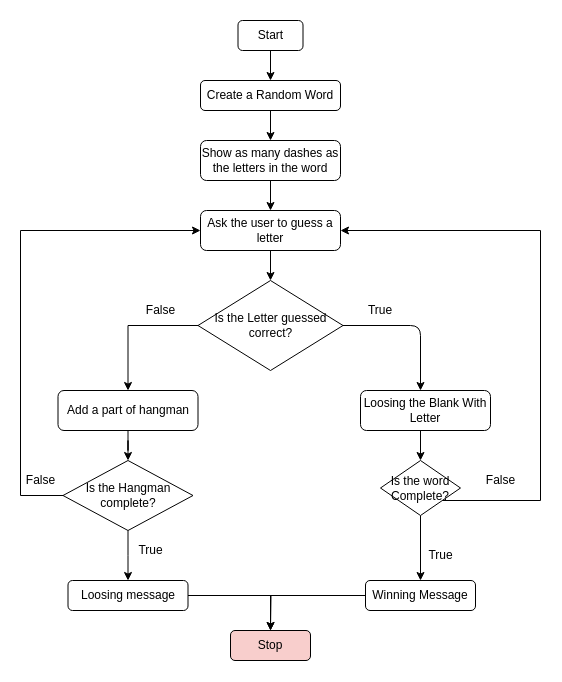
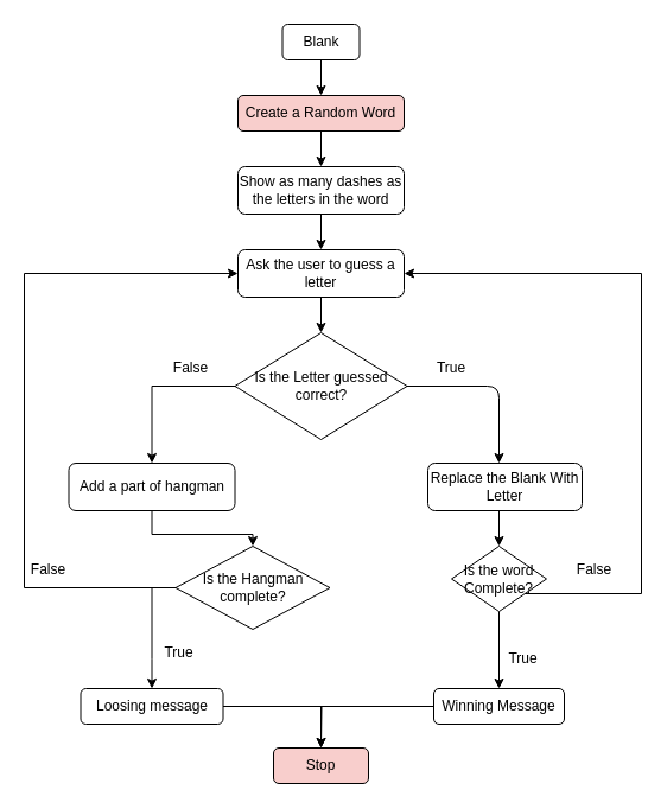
  <mxCell id="0" />
  <mxCell id="1" parent="0" />
  <mxCell id="2" value="" style="edgeStyle=orthogonalEdgeStyle;rounded=0;orthogonalLoop=1;jettySize=auto;html=1;entryX=0.5;entryY=0;entryDx=0;entryDy=0;exitX=0;exitY=0.5;exitDx=0;exitDy=0;" edge="1" parent="1" source="3" target="26"><mxGeometry relative="1" as="geometry"><mxPoint x="107.5" y="350" as="targetPoint" /><Array as="points"><mxPoint x="128" y="325" /></Array></mxGeometry></mxCell>
  <mxCell id="3" value="&lt;span&gt;Is the Letter guessed correct?&lt;/span&gt;" style="rhombus;whiteSpace=wrap;html=1;" vertex="1" parent="1"><mxGeometry x="197.5" y="280" width="145" height="90" as="geometry" /></mxCell>
  <mxCell id="4" value="" style="endArrow=classic;html=1;exitX=1;exitY=0.5;exitDx=0;exitDy=0;" edge="1" parent="1" source="3"><mxGeometry width="50" height="50" relative="1" as="geometry"><mxPoint x="260" y="490" as="sourcePoint" /><mxPoint x="420" y="390" as="targetPoint" /><Array as="points"><mxPoint x="420" y="325" /></Array></mxGeometry></mxCell>
  <mxCell id="5" value="" style="endArrow=classic;html=1;entryX=0.5;entryY=0;entryDx=0;entryDy=0;exitX=0.5;exitY=1;exitDx=0;exitDy=0;" edge="1" parent="1" source="14" target="3"><mxGeometry width="50" height="50" relative="1" as="geometry"><mxPoint x="260" y="270" as="sourcePoint" /><mxPoint x="290" y="70" as="targetPoint" /></mxGeometry></mxCell>
  <mxCell id="6" value="True" style="text;html=1;strokeColor=none;fillColor=none;align=center;verticalAlign=middle;whiteSpace=wrap;rounded=0;" vertex="1" parent="1"><mxGeometry x="360" y="300" width="40" height="20" as="geometry" /></mxCell>
  <mxCell id="7" value="Stop" style="rounded=1;whiteSpace=wrap;html=1;fillColor=#f8cecc;" vertex="1" parent="1"><mxGeometry x="230" y="630" width="80" height="30" as="geometry" /></mxCell>
  <mxCell id="8" style="edgeStyle=orthogonalEdgeStyle;rounded=0;orthogonalLoop=1;jettySize=auto;html=1;entryX=0.5;entryY=0;entryDx=0;entryDy=0;" edge="1" parent="1" source="9" target="11"><mxGeometry relative="1" as="geometry" /></mxCell>
- <mxCell id="9" value="&lt;span&gt;Start&lt;/span&gt;" style="rounded=1;whiteSpace=wrap;html=1;" vertex="1" parent="1"><mxGeometry x="237.5" y="20" width="65" height="30" as="geometry" /></mxCell>
+ <mxCell id="9" value="&lt;span&gt;Blank&lt;/span&gt;" style="rounded=1;whiteSpace=wrap;html=1;" vertex="1" parent="1"><mxGeometry x="237.5" y="20" width="65" height="30" as="geometry" /></mxCell>
  <mxCell id="10" style="edgeStyle=orthogonalEdgeStyle;rounded=0;orthogonalLoop=1;jettySize=auto;html=1;entryX=0.5;entryY=0;entryDx=0;entryDy=0;" edge="1" parent="1" source="11" target="13"><mxGeometry relative="1" as="geometry" /></mxCell>
- <mxCell id="11" value="Create a Random Word" style="rounded=1;whiteSpace=wrap;html=1;" vertex="1" parent="1"><mxGeometry x="200" y="80" width="140" height="30" as="geometry" /></mxCell>
+ <mxCell id="11" value="Create a Random Word" style="rounded=1;whiteSpace=wrap;html=1;fillColor=#f8cecc;" vertex="1" parent="1"><mxGeometry x="200" y="80" width="140" height="30" as="geometry" /></mxCell>
  <mxCell id="12" style="edgeStyle=orthogonalEdgeStyle;rounded=0;orthogonalLoop=1;jettySize=auto;html=1;entryX=0.5;entryY=0;entryDx=0;entryDy=0;" edge="1" parent="1" source="13" target="14"><mxGeometry relative="1" as="geometry" /></mxCell>
  <mxCell id="13" value="Show as many dashes as the letters in the word" style="rounded=1;whiteSpace=wrap;html=1;" vertex="1" parent="1"><mxGeometry x="200" y="140" width="140" height="40" as="geometry" /></mxCell>
  <mxCell id="14" value="Ask the user to guess a letter" style="rounded=1;whiteSpace=wrap;html=1;" vertex="1" parent="1"><mxGeometry x="200" y="210" width="140" height="40" as="geometry" /></mxCell>
  <mxCell id="15" style="edgeStyle=orthogonalEdgeStyle;rounded=0;orthogonalLoop=1;jettySize=auto;html=1;entryX=0.5;entryY=0;entryDx=0;entryDy=0;exitX=0.5;exitY=1;exitDx=0;exitDy=0;" edge="1" parent="1" source="16" target="19"><mxGeometry relative="1" as="geometry"><mxPoint x="420" y="460" as="targetPoint" /></mxGeometry></mxCell>
- <mxCell id="16" value="Loosing the Blank With Letter" style="rounded=1;whiteSpace=wrap;html=1;" vertex="1" parent="1"><mxGeometry x="360" y="390" width="130" height="40" as="geometry" /></mxCell>
+ <mxCell id="16" value="Replace the Blank With Letter" style="rounded=1;whiteSpace=wrap;html=1;" vertex="1" parent="1"><mxGeometry x="360" y="390" width="130" height="40" as="geometry" /></mxCell>
  <mxCell id="17" style="edgeStyle=orthogonalEdgeStyle;rounded=0;orthogonalLoop=1;jettySize=auto;html=1;entryX=1;entryY=0.5;entryDx=0;entryDy=0;" edge="1" parent="1" source="19" target="14"><mxGeometry relative="1" as="geometry"><mxPoint x="640" y="250" as="targetPoint" /><Array as="points"><mxPoint x="540" y="500" /><mxPoint x="540" y="230" /></Array></mxGeometry></mxCell>
  <mxCell id="18" style="edgeStyle=orthogonalEdgeStyle;rounded=0;orthogonalLoop=1;jettySize=auto;html=1;" edge="1" parent="1" source="19"><mxGeometry relative="1" as="geometry"><mxPoint x="420" y="580" as="targetPoint" /></mxGeometry></mxCell>
  <mxCell id="19" value="Is the word Complete?" style="rhombus;whiteSpace=wrap;html=1;" vertex="1" parent="1"><mxGeometry x="380" y="460" width="80" height="55" as="geometry" /></mxCell>
  <mxCell id="20" value="False" style="text;html=1;align=center;verticalAlign=middle;resizable=0;points=[];autosize=1;strokeColor=none;" vertex="1" parent="1"><mxGeometry x="480" y="470" width="40" height="20" as="geometry" /></mxCell>
  <mxCell id="21" value="True" style="text;html=1;align=center;verticalAlign=middle;resizable=0;points=[];autosize=1;strokeColor=none;" vertex="1" parent="1"><mxGeometry x="420" y="545" width="40" height="20" as="geometry" /></mxCell>
  <mxCell id="22" style="edgeStyle=orthogonalEdgeStyle;rounded=0;orthogonalLoop=1;jettySize=auto;html=1;" edge="1" parent="1" source="23" target="7"><mxGeometry relative="1" as="geometry" /></mxCell>
  <mxCell id="23" value="Winning Message" style="rounded=1;whiteSpace=wrap;html=1;" vertex="1" parent="1"><mxGeometry x="365" y="580" width="110" height="30" as="geometry" /></mxCell>
  <mxCell id="24" value="False" style="text;html=1;align=center;verticalAlign=middle;resizable=0;points=[];autosize=1;strokeColor=none;" vertex="1" parent="1"><mxGeometry x="140" y="300" width="40" height="20" as="geometry" /></mxCell>
  <mxCell id="25" style="edgeStyle=orthogonalEdgeStyle;rounded=0;orthogonalLoop=1;jettySize=auto;html=1;entryX=0.5;entryY=0;entryDx=0;entryDy=0;" edge="1" parent="1" source="26" target="29"><mxGeometry relative="1" as="geometry"><mxPoint x="127.5" y="460" as="targetPoint" /></mxGeometry></mxCell>
  <mxCell id="26" value="Add a part of hangman" style="rounded=1;whiteSpace=wrap;html=1;" vertex="1" parent="1"><mxGeometry x="57.5" y="390" width="140" height="40" as="geometry" /></mxCell>
  <mxCell id="27" style="edgeStyle=orthogonalEdgeStyle;rounded=0;orthogonalLoop=1;jettySize=auto;html=1;" edge="1" parent="1" source="29"><mxGeometry relative="1" as="geometry"><mxPoint x="127.5" y="580" as="targetPoint" /></mxGeometry></mxCell>
  <mxCell id="28" style="edgeStyle=orthogonalEdgeStyle;rounded=0;orthogonalLoop=1;jettySize=auto;html=1;entryX=0;entryY=0.5;entryDx=0;entryDy=0;" edge="1" parent="1" source="29" target="14"><mxGeometry relative="1" as="geometry"><Array as="points"><mxPoint x="20" y="495" /><mxPoint x="20" y="230" /></Array></mxGeometry></mxCell>
- <mxCell id="29" value="Is the Hangman complete?" style="rhombus;whiteSpace=wrap;html=1;" vertex="1" parent="1"><mxGeometry x="62.5" y="460" width="130" height="70" as="geometry" /></mxCell>
+ <mxCell id="29" value="Is the Hangman complete?" style="rhombus;whiteSpace=wrap;html=1;" vertex="1" parent="1"><mxGeometry x="147.5" y="460" width="130" height="70" as="geometry" /></mxCell>
  <mxCell id="30" style="edgeStyle=orthogonalEdgeStyle;rounded=0;orthogonalLoop=1;jettySize=auto;html=1;" edge="1" parent="1" source="31"><mxGeometry relative="1" as="geometry"><mxPoint x="270" y="630" as="targetPoint" /></mxGeometry></mxCell>
  <mxCell id="31" value="Loosing message" style="rounded=1;whiteSpace=wrap;html=1;" vertex="1" parent="1"><mxGeometry x="67.5" y="580" width="120" height="30" as="geometry" /></mxCell>
  <mxCell id="32" value="True" style="text;html=1;align=center;verticalAlign=middle;resizable=0;points=[];autosize=1;strokeColor=none;" vertex="1" parent="1"><mxGeometry x="130" y="540" width="40" height="20" as="geometry" /></mxCell>
  <mxCell id="33" value="False" style="text;html=1;align=center;verticalAlign=middle;resizable=0;points=[];autosize=1;strokeColor=none;" vertex="1" parent="1"><mxGeometry x="20" y="470" width="40" height="20" as="geometry" /></mxCell>
